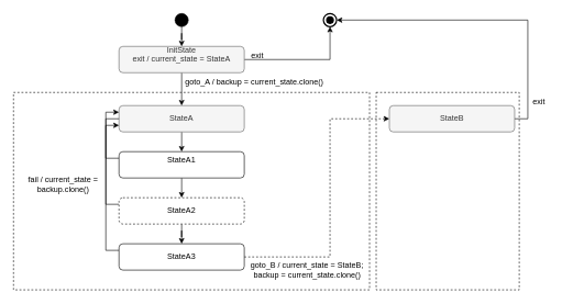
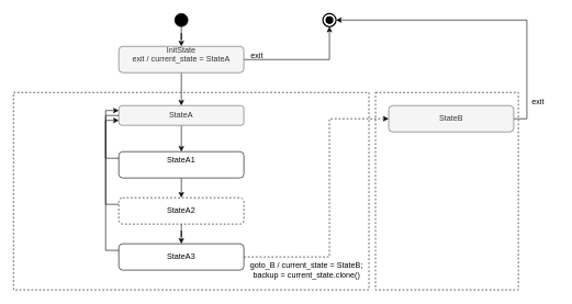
  <mxCell id="0" />
  <mxCell id="1" parent="0" />
  <mxCell id="2" value="" style="rounded=0;whiteSpace=wrap;html=1;fillColor=none;dashed=1;" vertex="1" parent="1"><mxGeometry y="140" width="540" height="300" as="geometry" x="20" /></mxCell>
  <mxCell id="3" style="edgeStyle=orthogonalEdgeStyle;rounded=0;orthogonalLoop=1;jettySize=auto;html=1;exitX=0.5;exitY=1;exitDx=0;exitDy=0;entryX=0.5;entryY=0;entryDx=0;entryDy=0;" edge="1" parent="1" source="5" target="9"><mxGeometry relative="1" as="geometry" /></mxCell>
  <mxCell id="4" style="edgeStyle=orthogonalEdgeStyle;rounded=0;orthogonalLoop=1;jettySize=auto;html=1;exitX=1;exitY=0.5;exitDx=0;exitDy=0;entryX=0.5;entryY=1;entryDx=0;entryDy=0;entryPerimeter=0;" edge="1" parent="1" source="5" target="24"><mxGeometry relative="1" as="geometry" /></mxCell>
  <mxCell id="5" value="&lt;div&gt;InitState&lt;/div&gt;&lt;div&gt;exit / current_state = StateA&lt;br&gt;&lt;/div&gt;&lt;div&gt;&lt;br&gt;&lt;/div&gt;" style="rounded=1;whiteSpace=wrap;html=1;fontSize=12;glass=0;strokeWidth=1;shadow=0;fillColor=#f5f5f5;fontColor=#333333;strokeColor=#666666;" parent="1" vertex="1"><mxGeometry x="180" y="70" width="190" height="40" as="geometry" /></mxCell>
  <mxCell id="6" style="edgeStyle=orthogonalEdgeStyle;rounded=0;orthogonalLoop=1;jettySize=auto;html=1;exitX=0.5;exitY=1;exitDx=0;exitDy=0;" edge="1" parent="1" source="7" target="5"><mxGeometry relative="1" as="geometry" /></mxCell>
  <mxCell id="7" value="" style="ellipse;whiteSpace=wrap;html=1;fillColor=#000000;" vertex="1" parent="1"><mxGeometry x="265" y="20" width="20" height="20" as="geometry" /></mxCell>
  <mxCell id="8" style="edgeStyle=orthogonalEdgeStyle;rounded=0;orthogonalLoop=1;jettySize=auto;html=1;exitX=0.5;exitY=1;exitDx=0;exitDy=0;entryX=0.5;entryY=0;entryDx=0;entryDy=0;" edge="1" parent="1" source="9" target="12"><mxGeometry relative="1" as="geometry" /></mxCell>
- <mxCell id="9" value="&lt;div&gt;StateA &lt;br&gt;&lt;/div&gt;" style="rounded=1;whiteSpace=wrap;html=1;fontSize=12;glass=0;strokeWidth=1;shadow=0;fillColor=#f5f5f5;fontColor=#333333;strokeColor=#666666;" vertex="1" parent="1"><mxGeometry x="180" y="160" width="190" height="40" as="geometry" /></mxCell>
+ <mxCell id="9" value="&lt;div&gt;StateA &lt;br&gt;&lt;/div&gt;" style="rounded=1;whiteSpace=wrap;html=1;fontSize=12;glass=0;strokeWidth=1;shadow=0;fillColor=#f5f5f5;fontColor=#333333;strokeColor=#666666;" vertex="1" parent="1"><mxGeometry x="180" y="160" width="190" height="30" as="geometry" /></mxCell>
  <mxCell id="10" style="edgeStyle=orthogonalEdgeStyle;rounded=0;orthogonalLoop=1;jettySize=auto;html=1;exitX=0.5;exitY=1;exitDx=0;exitDy=0;entryX=0.5;entryY=0;entryDx=0;entryDy=0;" edge="1" parent="1" source="12" target="15"><mxGeometry relative="1" as="geometry" /></mxCell>
  <mxCell id="11" style="edgeStyle=orthogonalEdgeStyle;rounded=0;orthogonalLoop=1;jettySize=auto;html=1;exitX=0;exitY=0.25;exitDx=0;exitDy=0;entryX=0;entryY=0.75;entryDx=0;entryDy=0;" edge="1" parent="1" source="12" target="9"><mxGeometry relative="1" as="geometry" /></mxCell>
  <mxCell id="12" value="&lt;div&gt;StateA1&lt;/div&gt;&lt;div&gt;&lt;br&gt;&lt;/div&gt;" style="rounded=1;whiteSpace=wrap;html=1;fontSize=12;glass=0;strokeWidth=1;shadow=0;" vertex="1" parent="1"><mxGeometry x="180" y="230" width="190" height="40" as="geometry" /></mxCell>
  <mxCell id="13" style="edgeStyle=orthogonalEdgeStyle;rounded=0;orthogonalLoop=1;jettySize=auto;html=1;exitX=0.5;exitY=1;exitDx=0;exitDy=0;" edge="1" parent="1" source="15" target="18"><mxGeometry relative="1" as="geometry" /></mxCell>
  <mxCell id="14" style="edgeStyle=orthogonalEdgeStyle;rounded=0;orthogonalLoop=1;jettySize=auto;html=1;exitX=0;exitY=0.25;exitDx=0;exitDy=0;entryX=0;entryY=0.5;entryDx=0;entryDy=0;endArrow=none;" edge="1" parent="1" source="15" target="9"><mxGeometry relative="1" as="geometry" /></mxCell>
  <mxCell id="15" value="StateA2" style="rounded=1;whiteSpace=wrap;html=1;fontSize=12;glass=0;strokeWidth=1;shadow=0;dashed=1;" vertex="1" parent="1"><mxGeometry x="180" y="300" width="190" height="40" as="geometry" /></mxCell>
  <mxCell id="16" style="edgeStyle=orthogonalEdgeStyle;rounded=0;orthogonalLoop=1;jettySize=auto;html=1;exitX=1;exitY=0.5;exitDx=0;exitDy=0;entryX=0;entryY=0.5;entryDx=0;entryDy=0;dashed=1;" edge="1" parent="1" source="18" target="20"><mxGeometry relative="1" as="geometry"><Array as="points"><mxPoint x="500" y="390" /><mxPoint x="500" y="180" /></Array></mxGeometry></mxCell>
  <mxCell id="17" style="edgeStyle=orthogonalEdgeStyle;rounded=0;orthogonalLoop=1;jettySize=auto;html=1;exitX=0;exitY=0.25;exitDx=0;exitDy=0;entryX=0;entryY=0.25;entryDx=0;entryDy=0;" edge="1" parent="1" source="18" target="9"><mxGeometry relative="1" as="geometry" /></mxCell>
  <mxCell id="18" value="StateA3" style="rounded=1;whiteSpace=wrap;html=1;fontSize=12;glass=0;strokeWidth=1;shadow=0;" vertex="1" parent="1"><mxGeometry x="180" y="370" width="190" height="40" as="geometry" /></mxCell>
  <mxCell id="19" style="edgeStyle=orthogonalEdgeStyle;rounded=0;orthogonalLoop=1;jettySize=auto;html=1;exitX=1;exitY=0.5;exitDx=0;exitDy=0;entryX=1;entryY=0.5;entryDx=0;entryDy=0;entryPerimeter=0;" edge="1" parent="1" source="20" target="24"><mxGeometry relative="1" as="geometry" /></mxCell>
  <mxCell id="20" value="StateB" style="rounded=1;whiteSpace=wrap;html=1;fontSize=12;glass=0;strokeWidth=1;shadow=0;fillColor=#f5f5f5;fontColor=#333333;strokeColor=#666666;" vertex="1" parent="1"><mxGeometry x="590" y="160" width="190" height="40" as="geometry" /></mxCell>
- <mxCell id="21" value="goto_A / backup = current_state.clone()" style="text;html=1;align=center;verticalAlign=middle;resizable=0;points=[];autosize=1;strokeColor=none;fillColor=none;" vertex="1" parent="1"><mxGeometry x="270" y="110" width="230" height="30" as="geometry" /></mxCell>
- <mxCell id="22" value="&lt;div&gt;fail / current_state = &lt;br&gt;&lt;/div&gt;&lt;div&gt;backup.clone()&lt;/div&gt;" style="text;html=1;align=center;verticalAlign=middle;resizable=0;points=[];autosize=1;strokeColor=none;fillColor=none;" vertex="1" parent="1"><mxGeometry x="30" y="260" width="130" height="40" as="geometry" /></mxCell>
  <mxCell id="23" value="" style="strokeWidth=2;html=1;shape=mxgraph.flowchart.start_2;whiteSpace=wrap;fillColor=#000000;" vertex="1" parent="1"><mxGeometry x="495" y="25" width="10" height="10" as="geometry" /></mxCell>
  <mxCell id="24" value="" style="strokeWidth=2;html=1;shape=mxgraph.flowchart.start_2;whiteSpace=wrap;fillColor=none;" vertex="1" parent="1"><mxGeometry x="490" y="20" width="20" height="20" as="geometry" /></mxCell>
  <mxCell id="25" value="exit" style="text;html=1;strokeColor=none;fillColor=none;align=center;verticalAlign=middle;whiteSpace=wrap;rounded=0;" vertex="1" parent="1"><mxGeometry x="360" y="70" width="60" height="30" as="geometry" /></mxCell>
  <mxCell id="26" value="&lt;div&gt;goto_B / current_state = StateB;&lt;/div&gt;&lt;div&gt;backup = current_state.clone()&lt;br&gt; &lt;/div&gt;" style="text;html=1;align=center;verticalAlign=middle;resizable=0;points=[];autosize=1;strokeColor=none;fillColor=none;" vertex="1" parent="1"><mxGeometry x="370" y="390" width="190" height="40" as="geometry" /></mxCell>
  <mxCell id="27" value="exit" style="text;html=1;strokeColor=none;fillColor=none;align=center;verticalAlign=middle;whiteSpace=wrap;rounded=0;" vertex="1" parent="1"><mxGeometry x="787" y="140" width="60" height="30" as="geometry" /></mxCell>
  <mxCell id="28" value="" style="rounded=0;whiteSpace=wrap;html=1;fillColor=none;dashed=1;" vertex="1" parent="1"><mxGeometry x="570" y="140" width="217" height="300" as="geometry" /></mxCell>
